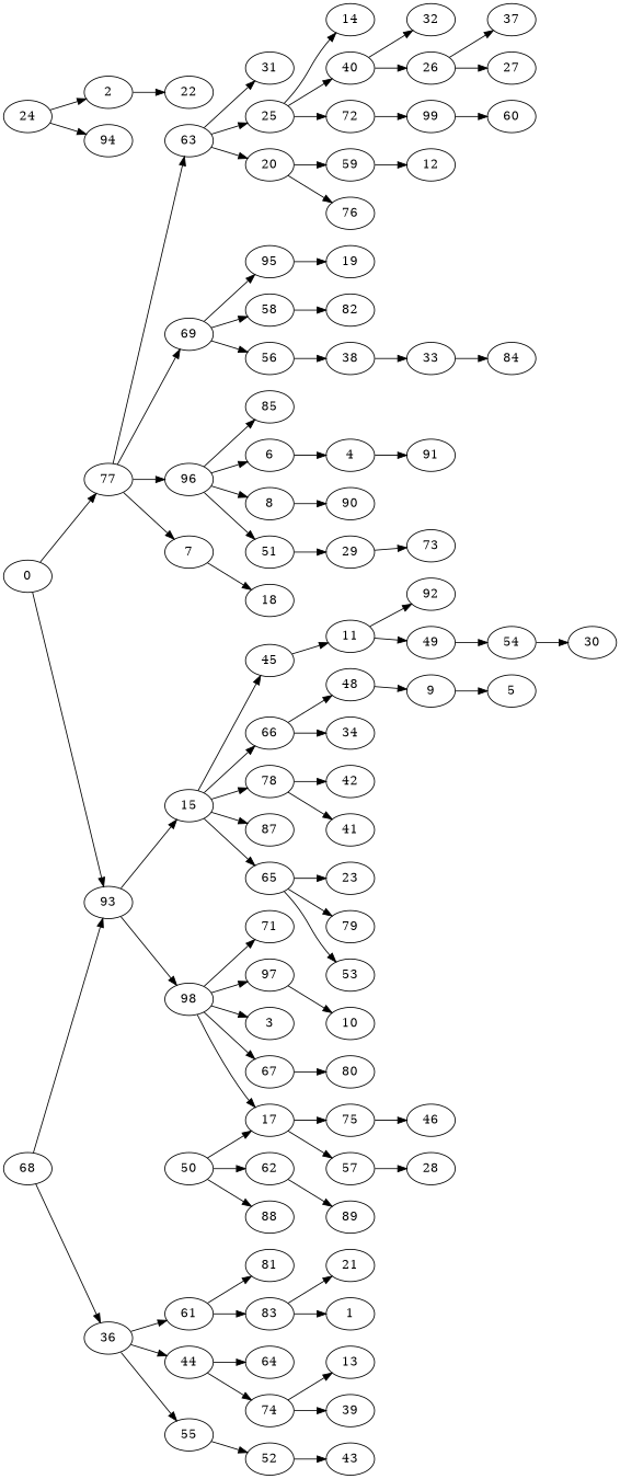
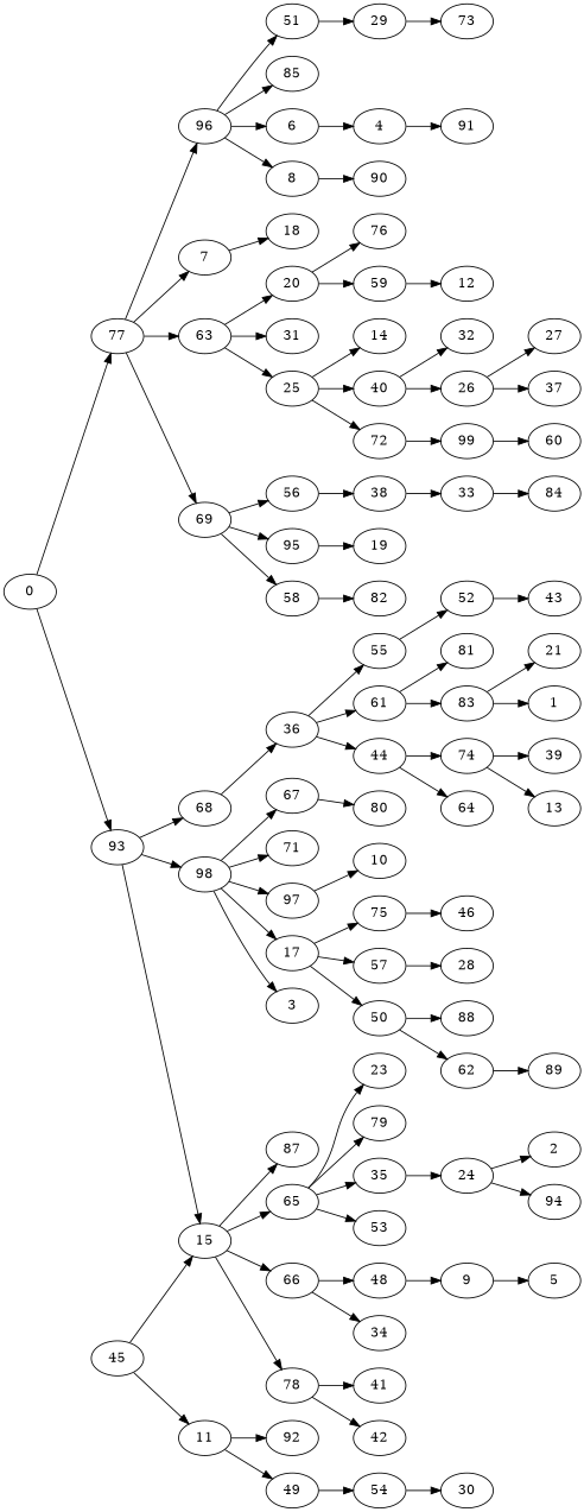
  digraph {
    rankdir=LR
    n1 [label=0]
    n2 [label=93]
    n3 [label=77]
    n4 [label=68]
    n5 [label=15]
    n6 [label=98]
    n7 [label=96]
    n8 [label=7]
    n9 [label=63]
    n10 [label=69]
    n11 [label=36]
    n12 [label=78]
    n13 [label=87]
    n14 [label=65]
    n15 [label=45]
    n16 [label=66]
    n17 [label=97]
    n18 [label=17]
    n19 [label=3]
    n20 [label=67]
    n21 [label=71]
    n22 [label=8]
    n23 [label=51]
    n24 [label=85]
    n25 [label=6]
    n26 [label=18]
    n27 [label=25]
    n28 [label=20]
    n29 [label=31]
    n30 [label=58]
    n31 [label=56]
    n32 [label=95]
    n33 [label=44]
    n34 [label=55]
    n35 [label=61]
    n36 [label=41]
    n37 [label=42]
    n38 [label=23]
    n39 [label=79]
+   n40 [label=35]
    n41 [label=53]
    n42 [label=11]
    n43 [label=48]
    n44 [label=34]
    n45 [label=10]
    n46 [label=57]
    n47 [label=50]
    n48 [label=75]
    n49 [label=80]
    n50 [label=90]
    n51 [label=29]
    n52 [label=4]
    n53 [label=72]
    n54 [label=14]
    n55 [label=40]
    n56 [label=76]
    n57 [label=59]
    n58 [label=82]
    n59 [label=38]
    n60 [label=19]
    n61 [label=64]
    n62 [label=74]
    n63 [label=52]
    n64 [label=81]
    n65 [label=83]
    n66 [label=24]
    n67 [label=49]
    n68 [label=92]
    n69 [label=9]
    n70 [label=28]
    n71 [label=62]
    n72 [label=88]
    n73 [label=46]
    n74 [label=73]
    n75 [label=91]
    n76 [label=99]
    n77 [label=32]
    n78 [label=26]
    n79 [label=12]
    n80 [label=33]
    n81 [label=39]
    n82 [label=13]
    n83 [label=43]
    n84 [label=1]
    n85 [label=21]
    n86 [label=2]
    n87 [label=94]
    n88 [label=54]
    n89 [label=5]
    n90 [label=89]
    n91 [label=60]
    n92 [label=37]
    n93 [label=27]
    n94 [label=84]
-   n95 [label=22]
    n96 [label=30]
    n1 -> n2
    n1 -> n3
-   n4 -> n2
+   n2 -> n4
    n2 -> n5
    n2 -> n6
    n3 -> n7
    n3 -> n8
    n3 -> n9
    n3 -> n10
    n4 -> n11
    n5 -> n12
    n5 -> n13
    n5 -> n14
-   n5 -> n15
+   n15 -> n5
    n5 -> n16
    n6 -> n17
    n6 -> n18
    n6 -> n19
    n6 -> n20
    n6 -> n21
    n7 -> n22
    n7 -> n23
    n7 -> n24
    n7 -> n25
    n8 -> n26
    n9 -> n27
    n9 -> n28
    n9 -> n29
    n10 -> n30
    n10 -> n31
    n10 -> n32
    n11 -> n33
    n11 -> n34
    n11 -> n35
    n12 -> n36
    n12 -> n37
    n14 -> n38
    n14 -> n39
+   n14 -> n40
    n14 -> n41
    n15 -> n42
    n16 -> n43
    n16 -> n44
    n17 -> n45
    n18 -> n46
-   n47 -> n18
+   n18 -> n47
    n18 -> n48
    n20 -> n49
    n22 -> n50
    n23 -> n51
    n25 -> n52
    n27 -> n53
    n27 -> n54
    n27 -> n55
    n28 -> n56
    n28 -> n57
    n30 -> n58
    n31 -> n59
    n32 -> n60
    n33 -> n61
    n33 -> n62
    n34 -> n63
    n35 -> n64
    n35 -> n65
+   n40 -> n66
    n42 -> n67
    n42 -> n68
    n43 -> n69
    n46 -> n70
    n47 -> n71
    n47 -> n72
    n48 -> n73
    n51 -> n74
    n52 -> n75
    n53 -> n76
    n55 -> n77
    n55 -> n78
    n57 -> n79
    n59 -> n80
    n62 -> n81
    n62 -> n82
    n63 -> n83
    n65 -> n84
    n65 -> n85
    n66 -> n86
    n66 -> n87
    n67 -> n88
    n69 -> n89
    n71 -> n90
    n76 -> n91
    n78 -> n92
    n78 -> n93
    n80 -> n94
-   n86 -> n95
    n88 -> n96
  }
